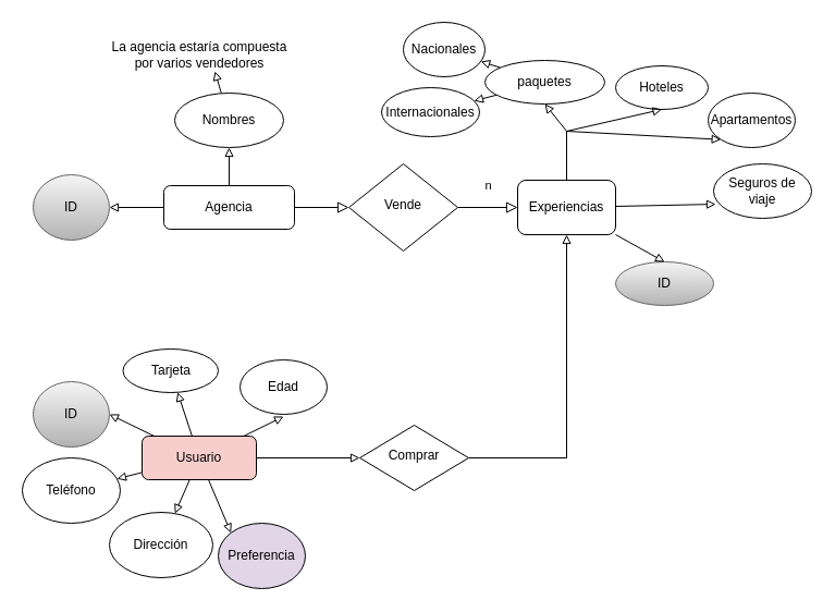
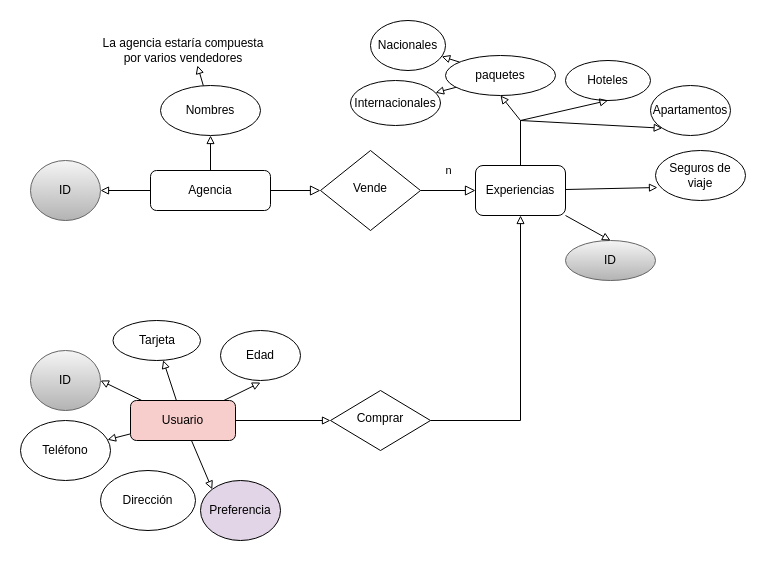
  <mxCell id="0" />
  <mxCell id="1" parent="0" />
  <mxCell id="2" value="" style="rounded=0;html=1;jettySize=auto;orthogonalLoop=1;fontSize=11;endArrow=block;endFill=0;endSize=8;strokeWidth=1;shadow=0;labelBackgroundColor=none;edgeStyle=orthogonalEdgeStyle;" parent="1" source="5" target="7" edge="1"><mxGeometry relative="1" as="geometry" /></mxCell>
  <mxCell id="3" value="" style="edgeStyle=none;rounded=0;orthogonalLoop=1;jettySize=auto;html=1;endArrow=block;endFill=0;" edge="1" parent="1" source="5" target="8"><mxGeometry relative="1" as="geometry" /></mxCell>
  <mxCell id="4" style="edgeStyle=none;rounded=0;orthogonalLoop=1;jettySize=auto;html=1;endArrow=block;endFill=0;" edge="1" parent="1" source="5" target="29"><mxGeometry relative="1" as="geometry"><mxPoint x="240" y="130" as="targetPoint" /></mxGeometry></mxCell>
  <mxCell id="5" value="Agencia" style="rounded=1;whiteSpace=wrap;html=1;fontSize=12;glass=0;strokeWidth=1;shadow=0;" parent="1" vertex="1"><mxGeometry x="150" y="170" width="120" height="40" as="geometry" /></mxCell>
  <mxCell id="6" value="n" style="rounded=0;html=1;jettySize=auto;orthogonalLoop=1;fontSize=11;endArrow=block;endFill=0;endSize=8;strokeWidth=1;shadow=0;labelBackgroundColor=none;edgeStyle=orthogonalEdgeStyle;entryX=0;entryY=0.5;entryDx=0;entryDy=0;" parent="1" source="7" target="27" edge="1"><mxGeometry y="20" relative="1" as="geometry"><mxPoint as="offset" /><mxPoint x="470" y="190" as="targetPoint" /></mxGeometry></mxCell>
  <mxCell id="7" value="Vende" style="rhombus;whiteSpace=wrap;html=1;shadow=0;fontFamily=Helvetica;fontSize=12;align=center;strokeWidth=1;spacing=6;spacingTop=-4;" parent="1" vertex="1"><mxGeometry x="320" y="150" width="100" height="80" as="geometry" /></mxCell>
  <mxCell id="8" value="ID" style="ellipse;whiteSpace=wrap;html=1;gradientColor=#b3b3b3;fillColor=#f5f5f5;strokeColor=#666666;" vertex="1" parent="1"><mxGeometry x="30" y="160" width="70" height="60" as="geometry" /></mxCell>
  <mxCell id="9" value="ID" style="ellipse;whiteSpace=wrap;html=1;gradientColor=#b3b3b3;fillColor=#f5f5f5;strokeColor=#666666;" vertex="1" parent="1"><mxGeometry x="565" y="240" width="90" height="40" as="geometry" /></mxCell>
  <mxCell id="10" value="" style="edgeStyle=none;rounded=0;orthogonalLoop=1;jettySize=auto;html=1;endArrow=block;endFill=0;entryX=1;entryY=0.5;entryDx=0;entryDy=0;" edge="1" parent="1" source="17" target="18"><mxGeometry relative="1" as="geometry"><mxPoint x="100" y="470" as="targetPoint" /></mxGeometry></mxCell>
  <mxCell id="11" value="" style="edgeStyle=none;rounded=0;orthogonalLoop=1;jettySize=auto;html=1;endArrow=block;endFill=0;" edge="1" parent="1" source="17" target="20"><mxGeometry relative="1" as="geometry" /></mxCell>
  <mxCell id="12" value="" style="edgeStyle=none;rounded=0;orthogonalLoop=1;jettySize=auto;html=1;endArrow=block;endFill=0;" edge="1" parent="1" source="17" target="21"><mxGeometry relative="1" as="geometry" /></mxCell>
- <mxCell id="13" value="" style="edgeStyle=none;rounded=0;orthogonalLoop=1;jettySize=auto;html=1;endArrow=block;endFill=0;" edge="1" parent="1" source="17" target="22"><mxGeometry relative="1" as="geometry" /></mxCell>
  <mxCell id="14" style="edgeStyle=none;rounded=0;orthogonalLoop=1;jettySize=auto;html=1;entryX=0;entryY=0;entryDx=0;entryDy=0;endArrow=block;endFill=0;" edge="1" parent="1" source="17" target="23"><mxGeometry relative="1" as="geometry" /></mxCell>
  <mxCell id="15" value="" style="edgeStyle=none;rounded=0;orthogonalLoop=1;jettySize=auto;html=1;endArrow=block;endFill=0;" edge="1" parent="1" source="17" target="36"><mxGeometry relative="1" as="geometry" /></mxCell>
  <mxCell id="16" style="edgeStyle=none;rounded=0;orthogonalLoop=1;jettySize=auto;html=1;endArrow=block;endFill=0;" edge="1" parent="1" source="17"><mxGeometry relative="1" as="geometry"><mxPoint x="260" y="382" as="targetPoint" /></mxGeometry></mxCell>
  <mxCell id="17" value="Usuario&lt;br&gt;" style="rounded=1;whiteSpace=wrap;html=1;fillColor=#f8cecc;" vertex="1" parent="1"><mxGeometry x="130" y="400" width="105" height="40" as="geometry" /></mxCell>
  <mxCell id="18" value="ID" style="ellipse;whiteSpace=wrap;html=1;gradientColor=#b3b3b3;fillColor=#f5f5f5;strokeColor=#666666;" vertex="1" parent="1"><mxGeometry x="30" y="350" width="70" height="60" as="geometry" /></mxCell>
  <mxCell id="19" value="" style="edgeStyle=none;rounded=0;orthogonalLoop=1;jettySize=auto;html=1;endArrow=block;endFill=0;entryX=0.5;entryY=1;entryDx=0;entryDy=0;" edge="1" parent="1" source="20" target="27"><mxGeometry relative="1" as="geometry"><mxPoint x="500" y="420" as="targetPoint" /><Array as="points"><mxPoint x="520" y="420" /></Array></mxGeometry></mxCell>
  <mxCell id="20" value="Comprar" style="rhombus;whiteSpace=wrap;html=1;shadow=0;fontFamily=Helvetica;fontSize=12;align=center;strokeWidth=1;spacing=6;spacingTop=-4;" vertex="1" parent="1"><mxGeometry x="330" y="390" width="100" height="60" as="geometry" /></mxCell>
  <mxCell id="21" value="Teléfono" style="ellipse;whiteSpace=wrap;html=1;rounded=1;" vertex="1" parent="1"><mxGeometry x="20" y="420" width="90" height="60" as="geometry" /></mxCell>
  <mxCell id="22" value="Dirección" style="ellipse;whiteSpace=wrap;html=1;rounded=1;" vertex="1" parent="1"><mxGeometry x="100" y="470" width="95" height="60" as="geometry" /></mxCell>
  <mxCell id="23" value="Preferencia" style="ellipse;whiteSpace=wrap;html=1;fillColor=#e1d5e7;" vertex="1" parent="1"><mxGeometry x="200" y="480" width="80" height="60" as="geometry" /></mxCell>
  <mxCell id="24" style="edgeStyle=none;rounded=0;orthogonalLoop=1;jettySize=auto;html=1;entryX=0.022;entryY=0.74;entryDx=0;entryDy=0;endArrow=block;endFill=0;entryPerimeter=0;" edge="1" parent="1" source="27" target="30"><mxGeometry relative="1" as="geometry" /></mxCell>
  <mxCell id="25" style="edgeStyle=none;rounded=0;orthogonalLoop=1;jettySize=auto;html=1;entryX=0.5;entryY=0;entryDx=0;entryDy=0;endArrow=block;endFill=0;" edge="1" parent="1" source="27" target="9"><mxGeometry relative="1" as="geometry" /></mxCell>
  <mxCell id="26" style="edgeStyle=none;rounded=0;orthogonalLoop=1;jettySize=auto;html=1;endArrow=none;endFill=0;verticalAlign=middle;" edge="1" parent="1" source="27"><mxGeometry relative="1" as="geometry"><mxPoint x="520" y="120" as="targetPoint" /></mxGeometry></mxCell>
  <mxCell id="27" value="Experiencias" style="rounded=1;whiteSpace=wrap;html=1;" vertex="1" parent="1"><mxGeometry x="475" y="165" width="90" height="50" as="geometry" /></mxCell>
  <mxCell id="28" style="edgeStyle=none;rounded=0;orthogonalLoop=1;jettySize=auto;html=1;entryX=0.585;entryY=1.25;entryDx=0;entryDy=0;entryPerimeter=0;endArrow=block;endFill=0;verticalAlign=middle;" edge="1" parent="1" source="29" target="43"><mxGeometry relative="1" as="geometry" /></mxCell>
  <mxCell id="29" value="Nombres" style="ellipse;whiteSpace=wrap;html=1;" vertex="1" parent="1"><mxGeometry x="160" y="85" width="100" height="50" as="geometry" /></mxCell>
  <mxCell id="30" value="Seguros de viaje" style="ellipse;whiteSpace=wrap;html=1;" vertex="1" parent="1"><mxGeometry x="655" y="150" width="90" height="50" as="geometry" /></mxCell>
  <mxCell id="31" value="" style="edgeStyle=none;rounded=0;orthogonalLoop=1;jettySize=auto;html=1;endArrow=block;endFill=0;" edge="1" parent="1" source="33" target="34"><mxGeometry relative="1" as="geometry" /></mxCell>
  <mxCell id="32" value="" style="edgeStyle=none;rounded=0;orthogonalLoop=1;jettySize=auto;html=1;endArrow=block;endFill=0;" edge="1" parent="1" source="33" target="35"><mxGeometry relative="1" as="geometry" /></mxCell>
  <mxCell id="33" value="paquetes" style="ellipse;whiteSpace=wrap;html=1;" vertex="1" parent="1"><mxGeometry x="445" y="55" width="110" height="40" as="geometry" /></mxCell>
  <mxCell id="34" value="Nacionales" style="ellipse;whiteSpace=wrap;html=1;" vertex="1" parent="1"><mxGeometry x="370" y="20" width="75" height="50" as="geometry" /></mxCell>
  <mxCell id="35" value="Internacionales" style="ellipse;whiteSpace=wrap;html=1;" vertex="1" parent="1"><mxGeometry x="350" y="80" width="90" height="45" as="geometry" /></mxCell>
  <mxCell id="36" value="Tarjeta" style="ellipse;whiteSpace=wrap;html=1;rounded=1;" vertex="1" parent="1"><mxGeometry x="112.5" y="320" width="87.5" height="40" as="geometry" /></mxCell>
  <mxCell id="37" value="Edad" style="ellipse;whiteSpace=wrap;html=1;" vertex="1" parent="1"><mxGeometry x="220" y="330" width="80" height="50" as="geometry" /></mxCell>
  <mxCell id="38" value="Hoteles" style="ellipse;whiteSpace=wrap;html=1;" vertex="1" parent="1"><mxGeometry x="565" y="60" width="85" height="40" as="geometry" /></mxCell>
  <mxCell id="39" value="Apartamentos" style="ellipse;whiteSpace=wrap;html=1;" vertex="1" parent="1"><mxGeometry x="650" y="85" width="80" height="50" as="geometry" /></mxCell>
  <mxCell id="40" value="" style="endArrow=block;html=1;verticalAlign=middle;entryX=0.5;entryY=1;entryDx=0;entryDy=0;endFill=0;" edge="1" parent="1" target="33"><mxGeometry width="50" height="50" relative="1" as="geometry"><mxPoint x="520" y="120" as="sourcePoint" /><mxPoint x="450" y="160" as="targetPoint" /></mxGeometry></mxCell>
  <mxCell id="41" value="" style="endArrow=block;html=1;verticalAlign=middle;entryX=0.5;entryY=1;entryDx=0;entryDy=0;endFill=0;" edge="1" parent="1" target="38"><mxGeometry width="50" height="50" relative="1" as="geometry"><mxPoint x="520" y="120" as="sourcePoint" /><mxPoint x="450" y="160" as="targetPoint" /><Array as="points" /></mxGeometry></mxCell>
  <mxCell id="42" value="" style="endArrow=block;html=1;verticalAlign=middle;entryX=0;entryY=1;entryDx=0;entryDy=0;endFill=0;" edge="1" parent="1" target="39"><mxGeometry width="50" height="50" relative="1" as="geometry"><mxPoint x="520" y="120" as="sourcePoint" /><mxPoint x="450" y="160" as="targetPoint" /></mxGeometry></mxCell>
  <mxCell id="43" value="La agencia estaría compuesta por varios vendedores" style="text;html=1;strokeColor=none;fillColor=none;align=center;verticalAlign=middle;whiteSpace=wrap;rounded=0;" vertex="1" parent="1"><mxGeometry x="97.5" y="40" width="170" height="20" as="geometry" /></mxCell>
  <mxCell id="44" style="edgeStyle=none;rounded=0;orthogonalLoop=1;jettySize=auto;html=1;exitX=0.25;exitY=1;exitDx=0;exitDy=0;endArrow=block;endFill=0;verticalAlign=middle;" edge="1" parent="1" source="43" target="43"><mxGeometry relative="1" as="geometry" /></mxCell>
